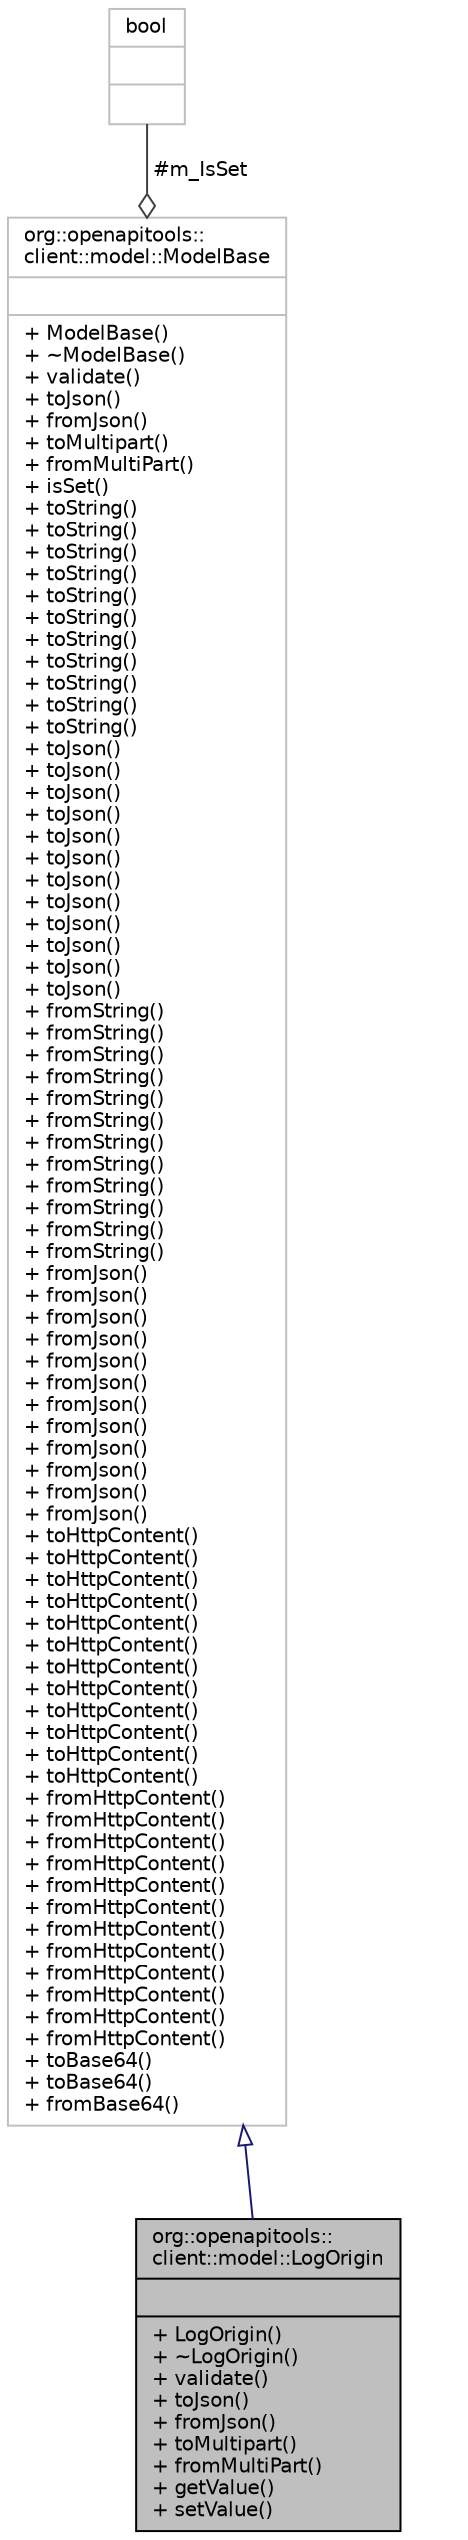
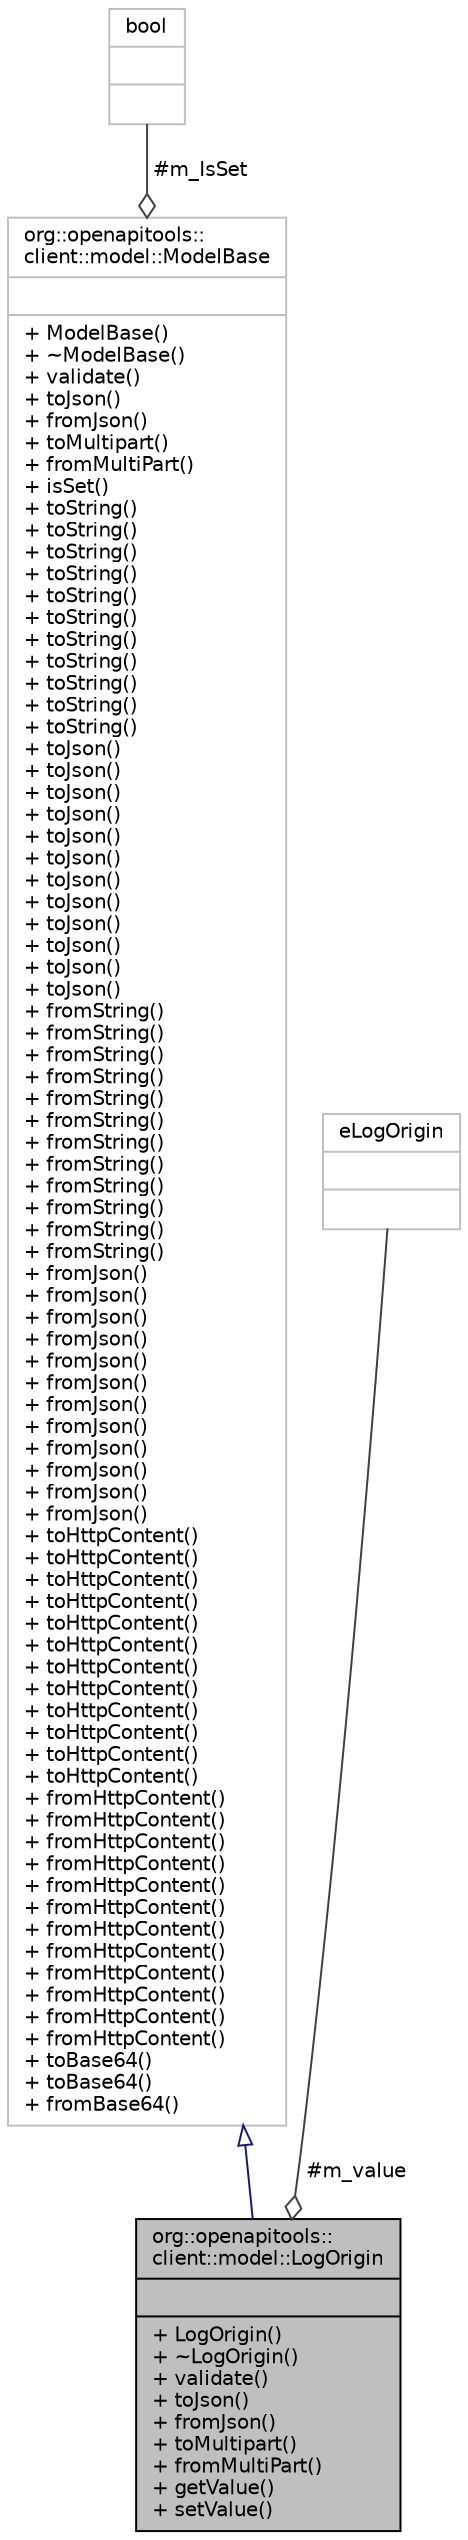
  digraph {
    node [color=grey75 fontname=Helvetica fontsize=10 shape=record]
    edge [color=grey25 fontname=Helvetica fontsize=10 labelfontname=Helvetica labelfontsize=10 style=solid arrowhead=odiamond]
    n1 [color=black fillcolor=grey75 fontcolor=black height=0.2 label="{org::openapitools::\lclient::model::LogOrigin\n||+ LogOrigin()\l+ ~LogOrigin()\l+ validate()\l+ toJson()\l+ fromJson()\l+ toMultipart()\l+ fromMultiPart()\l+ getValue()\l+ setValue()\l}" style=filled width=0.4]
    n2 [height=0.2 label="{org::openapitools::\lclient::model::ModelBase\n||+ ModelBase()\l+ ~ModelBase()\l+ validate()\l+ toJson()\l+ fromJson()\l+ toMultipart()\l+ fromMultiPart()\l+ isSet()\l+ toString()\l+ toString()\l+ toString()\l+ toString()\l+ toString()\l+ toString()\l+ toString()\l+ toString()\l+ toString()\l+ toString()\l+ toString()\l+ toJson()\l+ toJson()\l+ toJson()\l+ toJson()\l+ toJson()\l+ toJson()\l+ toJson()\l+ toJson()\l+ toJson()\l+ toJson()\l+ toJson()\l+ toJson()\l+ fromString()\l+ fromString()\l+ fromString()\l+ fromString()\l+ fromString()\l+ fromString()\l+ fromString()\l+ fromString()\l+ fromString()\l+ fromString()\l+ fromString()\l+ fromString()\l+ fromJson()\l+ fromJson()\l+ fromJson()\l+ fromJson()\l+ fromJson()\l+ fromJson()\l+ fromJson()\l+ fromJson()\l+ fromJson()\l+ fromJson()\l+ fromJson()\l+ fromJson()\l+ toHttpContent()\l+ toHttpContent()\l+ toHttpContent()\l+ toHttpContent()\l+ toHttpContent()\l+ toHttpContent()\l+ toHttpContent()\l+ toHttpContent()\l+ toHttpContent()\l+ toHttpContent()\l+ toHttpContent()\l+ toHttpContent()\l+ fromHttpContent()\l+ fromHttpContent()\l+ fromHttpContent()\l+ fromHttpContent()\l+ fromHttpContent()\l+ fromHttpContent()\l+ fromHttpContent()\l+ fromHttpContent()\l+ fromHttpContent()\l+ fromHttpContent()\l+ fromHttpContent()\l+ fromHttpContent()\l+ toBase64()\l+ toBase64()\l+ fromBase64()\l}" width=0.4]
    n3 [height=0.2 label="{bool\n||}" width=0.4]
+   n4 [height=0.2 label="{eLogOrigin\n||}" width=0.4]
    n2 -> n1 [arrowtail=onormal color=midnightblue dir=back arrowhead=""]
    n3 -> n2 [label=" #m_IsSet"]
+   n4 -> n1 [label=" #m_value"]
  }
